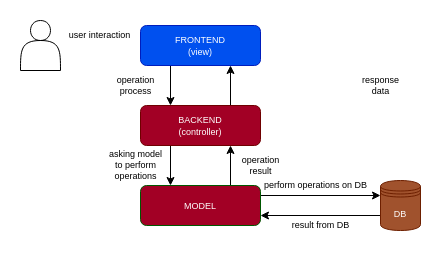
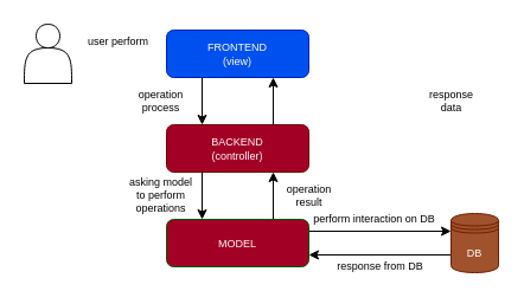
  <mxCell id="0" />
  <mxCell id="1" parent="0" />
  <mxCell id="2" value="" style="shape=actor;whiteSpace=wrap;html=1;fillColor=#FFFFFF;strokeColor=#000000;" parent="1" vertex="1"><mxGeometry x="20" y="20" width="40" height="50" as="geometry" /></mxCell>
  <mxCell id="3" style="edgeStyle=none;html=1;exitX=0.25;exitY=1;exitDx=0;exitDy=0;entryX=0.25;entryY=0;entryDx=0;entryDy=0;labelBackgroundColor=none;strokeColor=#000000;fontColor=#FFFFFF;" parent="1" source="4" target="7" edge="1"><mxGeometry relative="1" as="geometry" /></mxCell>
  <mxCell id="4" value="&lt;p style=&quot;line-height: 90%;&quot;&gt;&lt;font style=&quot;font-size: 9px;&quot;&gt;FRONTEND&lt;br&gt;(view)&lt;/font&gt;&lt;/p&gt;" style="rounded=1;whiteSpace=wrap;html=1;fillColor=#0050ef;strokeColor=#001DBC;fontColor=#ffffff;" parent="1" vertex="1"><mxGeometry x="140" y="25" width="120" height="40" as="geometry" /></mxCell>
  <mxCell id="5" style="edgeStyle=none;html=1;exitX=0.25;exitY=1;exitDx=0;exitDy=0;entryX=0.25;entryY=0;entryDx=0;entryDy=0;labelBackgroundColor=none;strokeColor=#000000;fontColor=#FFFFFF;" parent="1" source="7" target="12" edge="1"><mxGeometry relative="1" as="geometry" /></mxCell>
  <mxCell id="6" style="edgeStyle=none;html=1;exitX=0.75;exitY=0;exitDx=0;exitDy=0;entryX=0.75;entryY=1;entryDx=0;entryDy=0;labelBackgroundColor=none;strokeColor=#000000;fontSize=9;fontColor=#FFFFFF;" parent="1" source="7" target="4" edge="1"><mxGeometry relative="1" as="geometry" /></mxCell>
  <mxCell id="7" value="&lt;p style=&quot;line-height: 90%;&quot;&gt;&lt;font style=&quot;font-size: 9px;&quot;&gt;BACKEND&lt;br&gt;(controller)&lt;/font&gt;&lt;/p&gt;" style="rounded=1;whiteSpace=wrap;html=1;fillColor=#a20025;strokeColor=#6F0000;fontColor=#ffffff;" parent="1" vertex="1"><mxGeometry x="140" y="105" width="120" height="40" as="geometry" /></mxCell>
  <mxCell id="8" style="edgeStyle=none;html=1;exitX=0;exitY=0.7;exitDx=0;exitDy=0;entryX=1;entryY=0.75;entryDx=0;entryDy=0;labelBackgroundColor=none;strokeColor=#000000;fontColor=#FFFFFF;" parent="1" source="9" target="12" edge="1"><mxGeometry relative="1" as="geometry" /></mxCell>
  <mxCell id="9" value="&lt;font style=&quot;font-size: 9px;&quot;&gt;DB&lt;/font&gt;" style="shape=datastore;whiteSpace=wrap;html=1;labelBackgroundColor=none;fillColor=#a0522d;strokeColor=#6D1F00;fontColor=#ffffff;align=center;" parent="1" vertex="1"><mxGeometry x="380" y="180" width="40" height="50" as="geometry" /></mxCell>
  <mxCell id="10" style="edgeStyle=none;html=1;exitX=0.75;exitY=0;exitDx=0;exitDy=0;entryX=0.75;entryY=1;entryDx=0;entryDy=0;labelBackgroundColor=none;strokeColor=#000000;fontColor=#FFFFFF;" parent="1" source="12" target="7" edge="1"><mxGeometry relative="1" as="geometry" /></mxCell>
  <mxCell id="11" style="edgeStyle=none;html=1;exitX=1;exitY=0.25;exitDx=0;exitDy=0;entryX=0;entryY=0.3;entryDx=0;entryDy=0;labelBackgroundColor=none;strokeColor=#000000;fontColor=#FFFFFF;" parent="1" source="12" target="9" edge="1"><mxGeometry relative="1" as="geometry" /></mxCell>
  <mxCell id="12" value="&lt;font style=&quot;font-size: 9px;&quot;&gt;MODEL&lt;/font&gt;" style="rounded=1;whiteSpace=wrap;html=1;labelBackgroundColor=none;fillColor=#a20025;strokeColor=#005700;fontColor=#ffffff;" parent="1" vertex="1"><mxGeometry x="140" y="185" width="120" height="40" as="geometry" /></mxCell>
  <mxCell id="13" value="operation&lt;br&gt;result" style="text;html=1;align=center;verticalAlign=middle;resizable=0;points=[];autosize=1;strokeColor=none;fillColor=none;fontColor=#000000;fontSize=9;" parent="1" vertex="1"><mxGeometry x="230" y="145" width="60" height="40" as="geometry" /></mxCell>
  <mxCell id="14" value="asking model&lt;br style=&quot;font-size: 9px;&quot;&gt;to perform&lt;br&gt;operations" style="text;html=1;align=center;verticalAlign=middle;resizable=0;points=[];autosize=1;strokeColor=none;fillColor=none;fontColor=#000000;fontSize=9;" parent="1" vertex="1"><mxGeometry x="95" y="140" width="80" height="50" as="geometry" /></mxCell>
  <mxCell id="15" value="operation&lt;br style=&quot;font-size: 9px;&quot;&gt;process" style="text;html=1;align=center;verticalAlign=middle;resizable=0;points=[];autosize=1;strokeColor=none;fillColor=none;fontColor=#000000;fontSize=9;" parent="1" vertex="1"><mxGeometry x="105" y="65" width="60" height="40" as="geometry" /></mxCell>
  <mxCell id="16" value="response&lt;br&gt;data" style="text;html=1;align=center;verticalAlign=middle;resizable=0;points=[];autosize=1;strokeColor=none;fillColor=none;fontColor=#000000;fontSize=9;" parent="1" vertex="1"><mxGeometry x="350" y="65" width="60" height="40" as="geometry" /></mxCell>
- <mxCell id="17" value="user interaction" style="text;html=1;align=center;verticalAlign=middle;resizable=0;points=[];autosize=1;strokeColor=none;fillColor=none;fontColor=#000000;strokeWidth=1;fontSize=9;" parent="1" vertex="1"><mxGeometry x="54" y="25" width="90" height="20" as="geometry" /></mxCell>
- <mxCell id="18" value="result from DB" style="text;html=1;align=center;verticalAlign=middle;resizable=0;points=[];autosize=1;strokeColor=none;fillColor=none;fontColor=#000000;fontSize=9;" parent="1" vertex="1"><mxGeometry x="270" y="215" width="100" height="20" as="geometry" /></mxCell>
- <mxCell id="19" value="&lt;p style=&quot;line-height: 110%;&quot;&gt;&lt;font style=&quot;font-size: 9px;&quot;&gt;perform operations on DB&lt;/font&gt;&lt;/p&gt;" style="text;html=1;align=center;verticalAlign=middle;resizable=0;points=[];autosize=1;strokeColor=none;fillColor=none;fontColor=#000000;" parent="1" vertex="1"><mxGeometry x="250" y="160" width="130" height="50" as="geometry" /></mxCell>
+ <mxCell id="17" value="user perform" style="text;html=1;align=center;verticalAlign=middle;resizable=0;points=[];autosize=1;strokeColor=none;fillColor=none;fontColor=#000000;strokeWidth=1;fontSize=9;" parent="1" vertex="1"><mxGeometry x="54" y="25" width="90" height="20" as="geometry" /></mxCell>
+ <mxCell id="18" value="response from DB" style="text;html=1;align=center;verticalAlign=middle;resizable=0;points=[];autosize=1;strokeColor=none;fillColor=none;fontColor=#000000;fontSize=9;" parent="1" vertex="1"><mxGeometry x="270" y="215" width="100" height="20" as="geometry" /></mxCell>
+ <mxCell id="19" value="&lt;p style=&quot;line-height: 110%;&quot;&gt;&lt;font style=&quot;font-size: 9px;&quot;&gt;perform interaction on DB&lt;/font&gt;&lt;/p&gt;" style="text;html=1;align=center;verticalAlign=middle;resizable=0;points=[];autosize=1;strokeColor=none;fillColor=none;fontColor=#000000;" parent="1" vertex="1"><mxGeometry x="250" y="160" width="130" height="50" as="geometry" /></mxCell>
